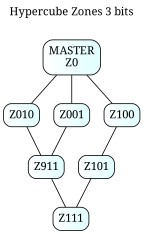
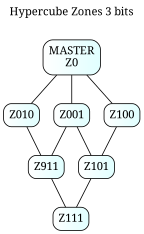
  graph {
    bgcolor=white
    fontcolor=black
    fontname="Noto Serif"
    fontsiZe=16
    label="Hypercube Zones 3 bits"
    labelloc=t
    node [fillcolor="#ffffff:#e0ffff" fontcolor=black fontname="Noto Serif" fontsiZe=12 margin=0.1 penwidth=1 shape=box style="rounded,filled"]
    edge [fontname="Noto Serif"]
    n1 [height=0.3 label="MASTER\nZ0" width=0.5]
    Z001 [height=0.3 width=0.5]
    Z010 [height=0.3 width=0.5]
    Z100 [height=0.3 width=0.5]
    n5 [height=0.3 label=Z911 width=0.5]
    Z101 [height=0.3 width=0.5]
    Z111 [height=0.3 width=0.5]
    n1 -- Z001
    n1 -- Z010
    n1 -- Z100
    Z001 -- n5
+   Z001 -- Z101
    Z010 -- n5
    Z100 -- Z101
    n5 -- Z111
    Z101 -- Z111
  }
